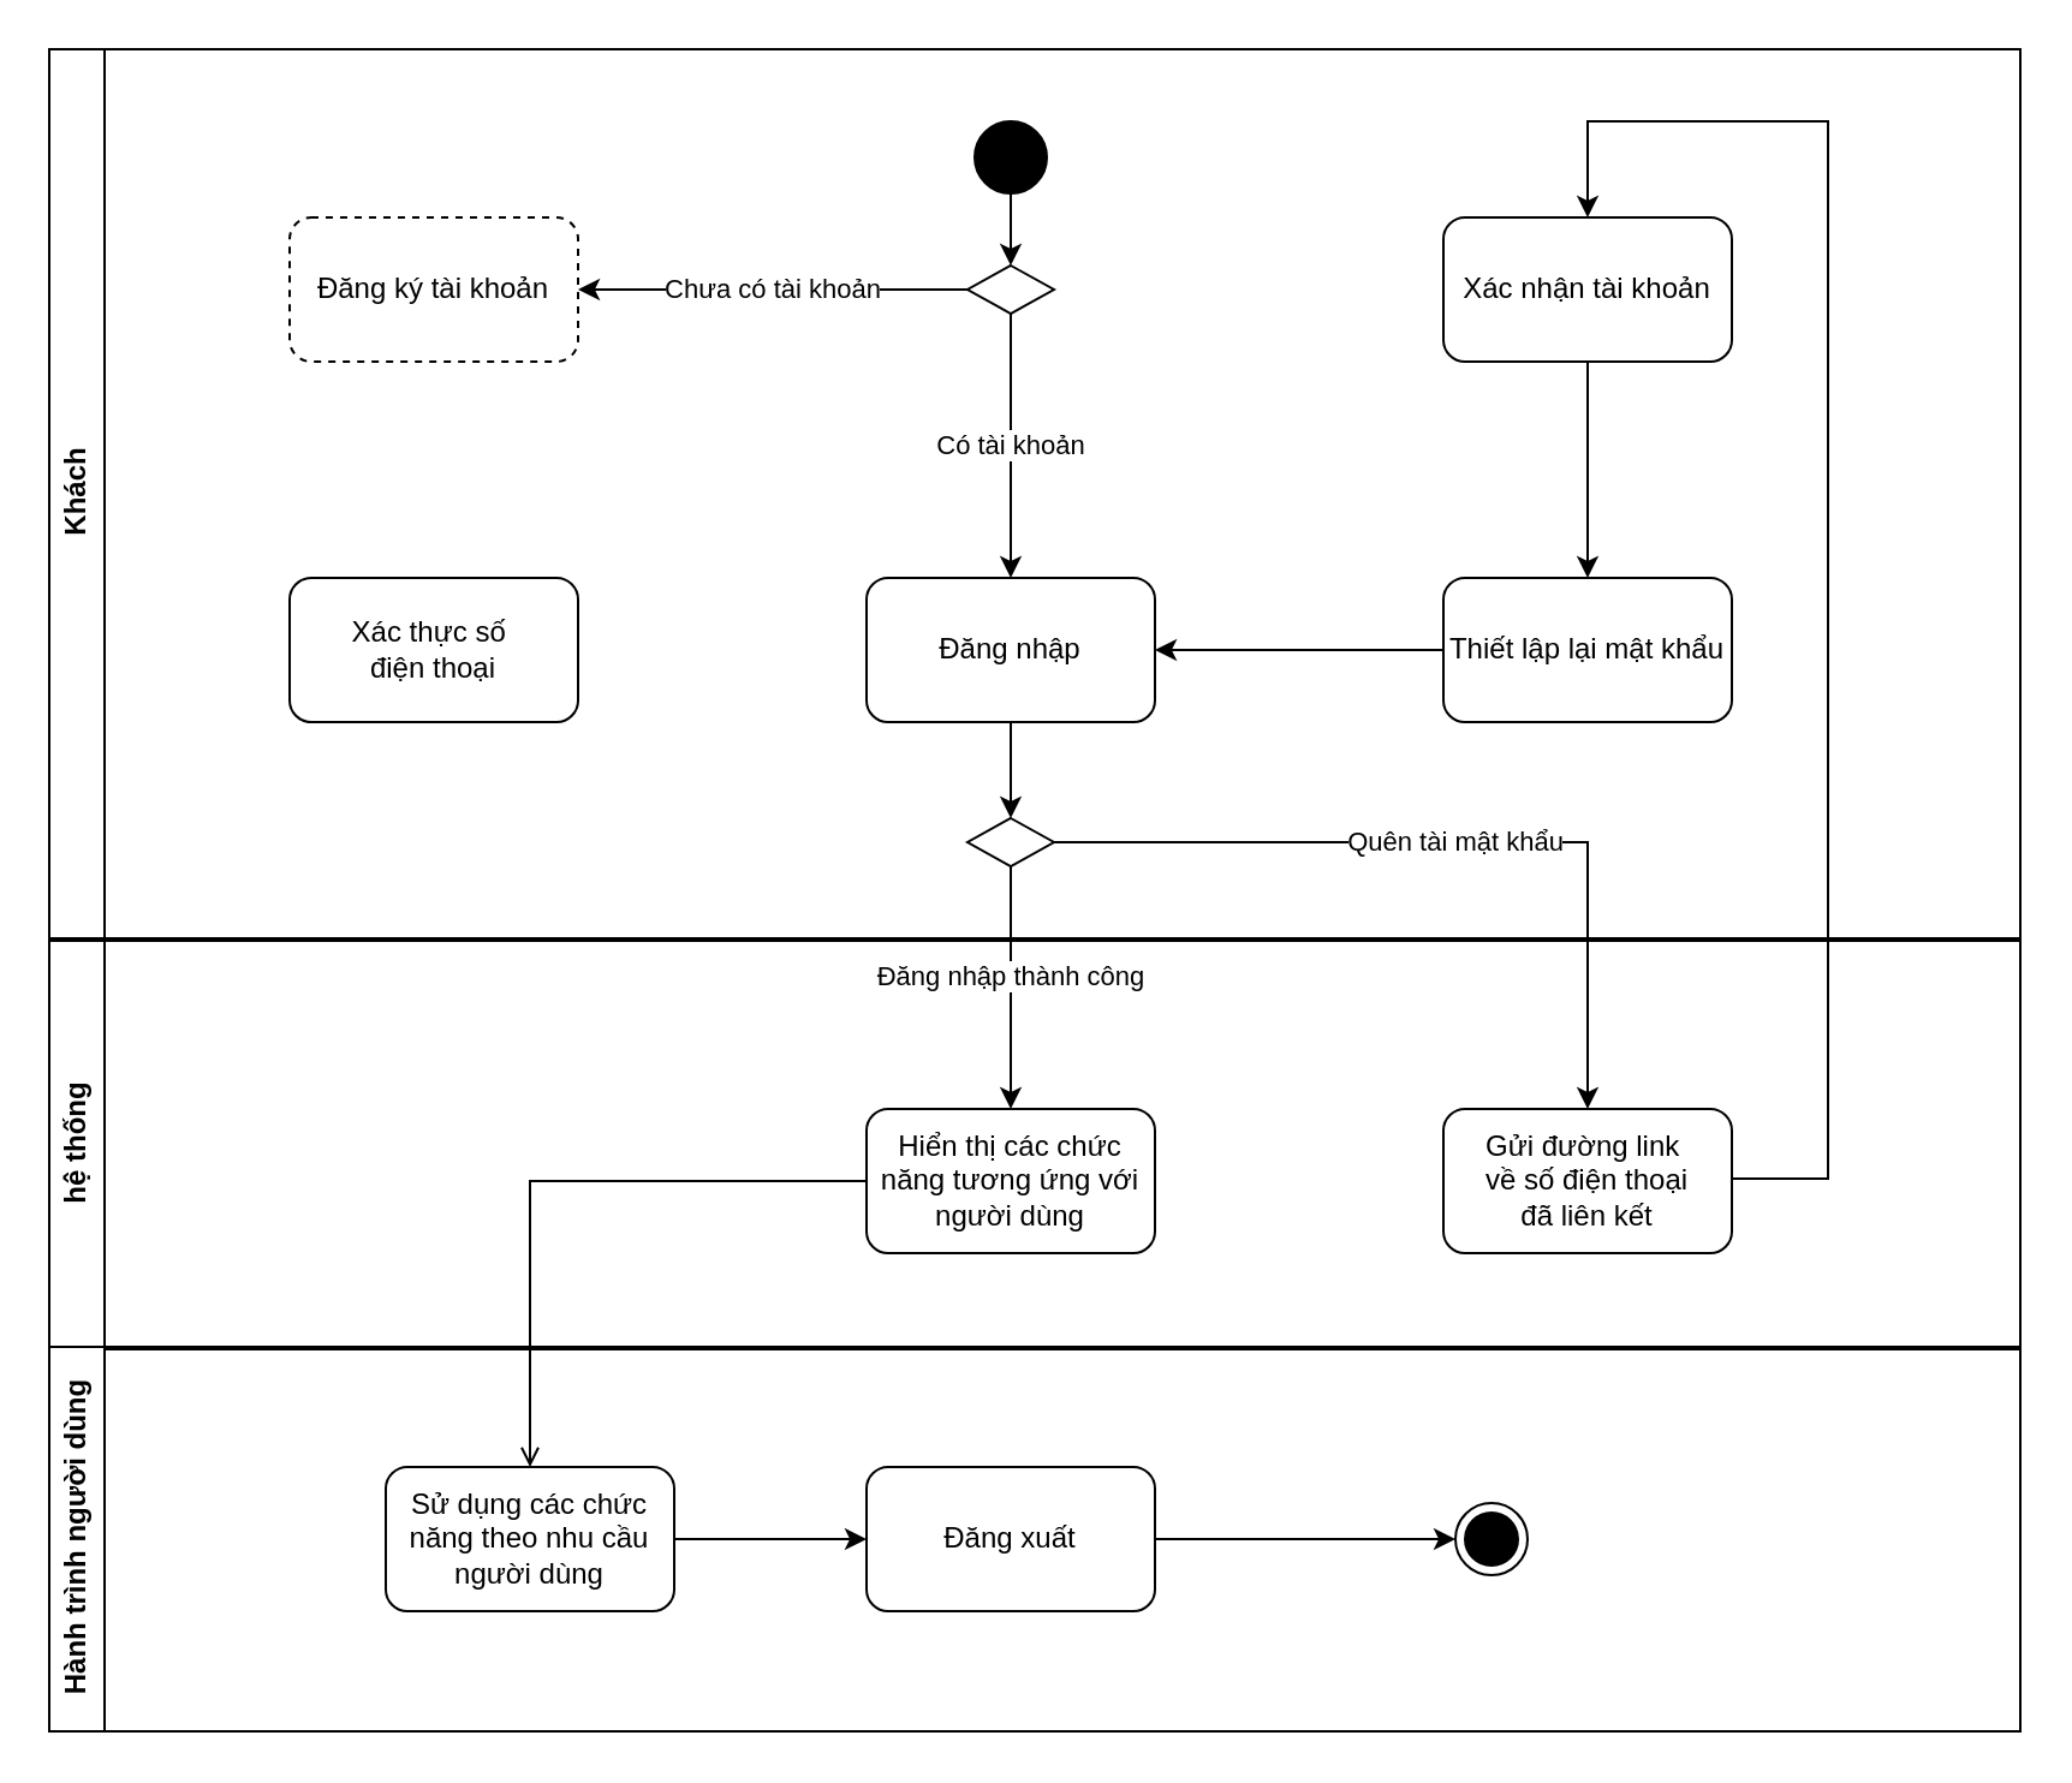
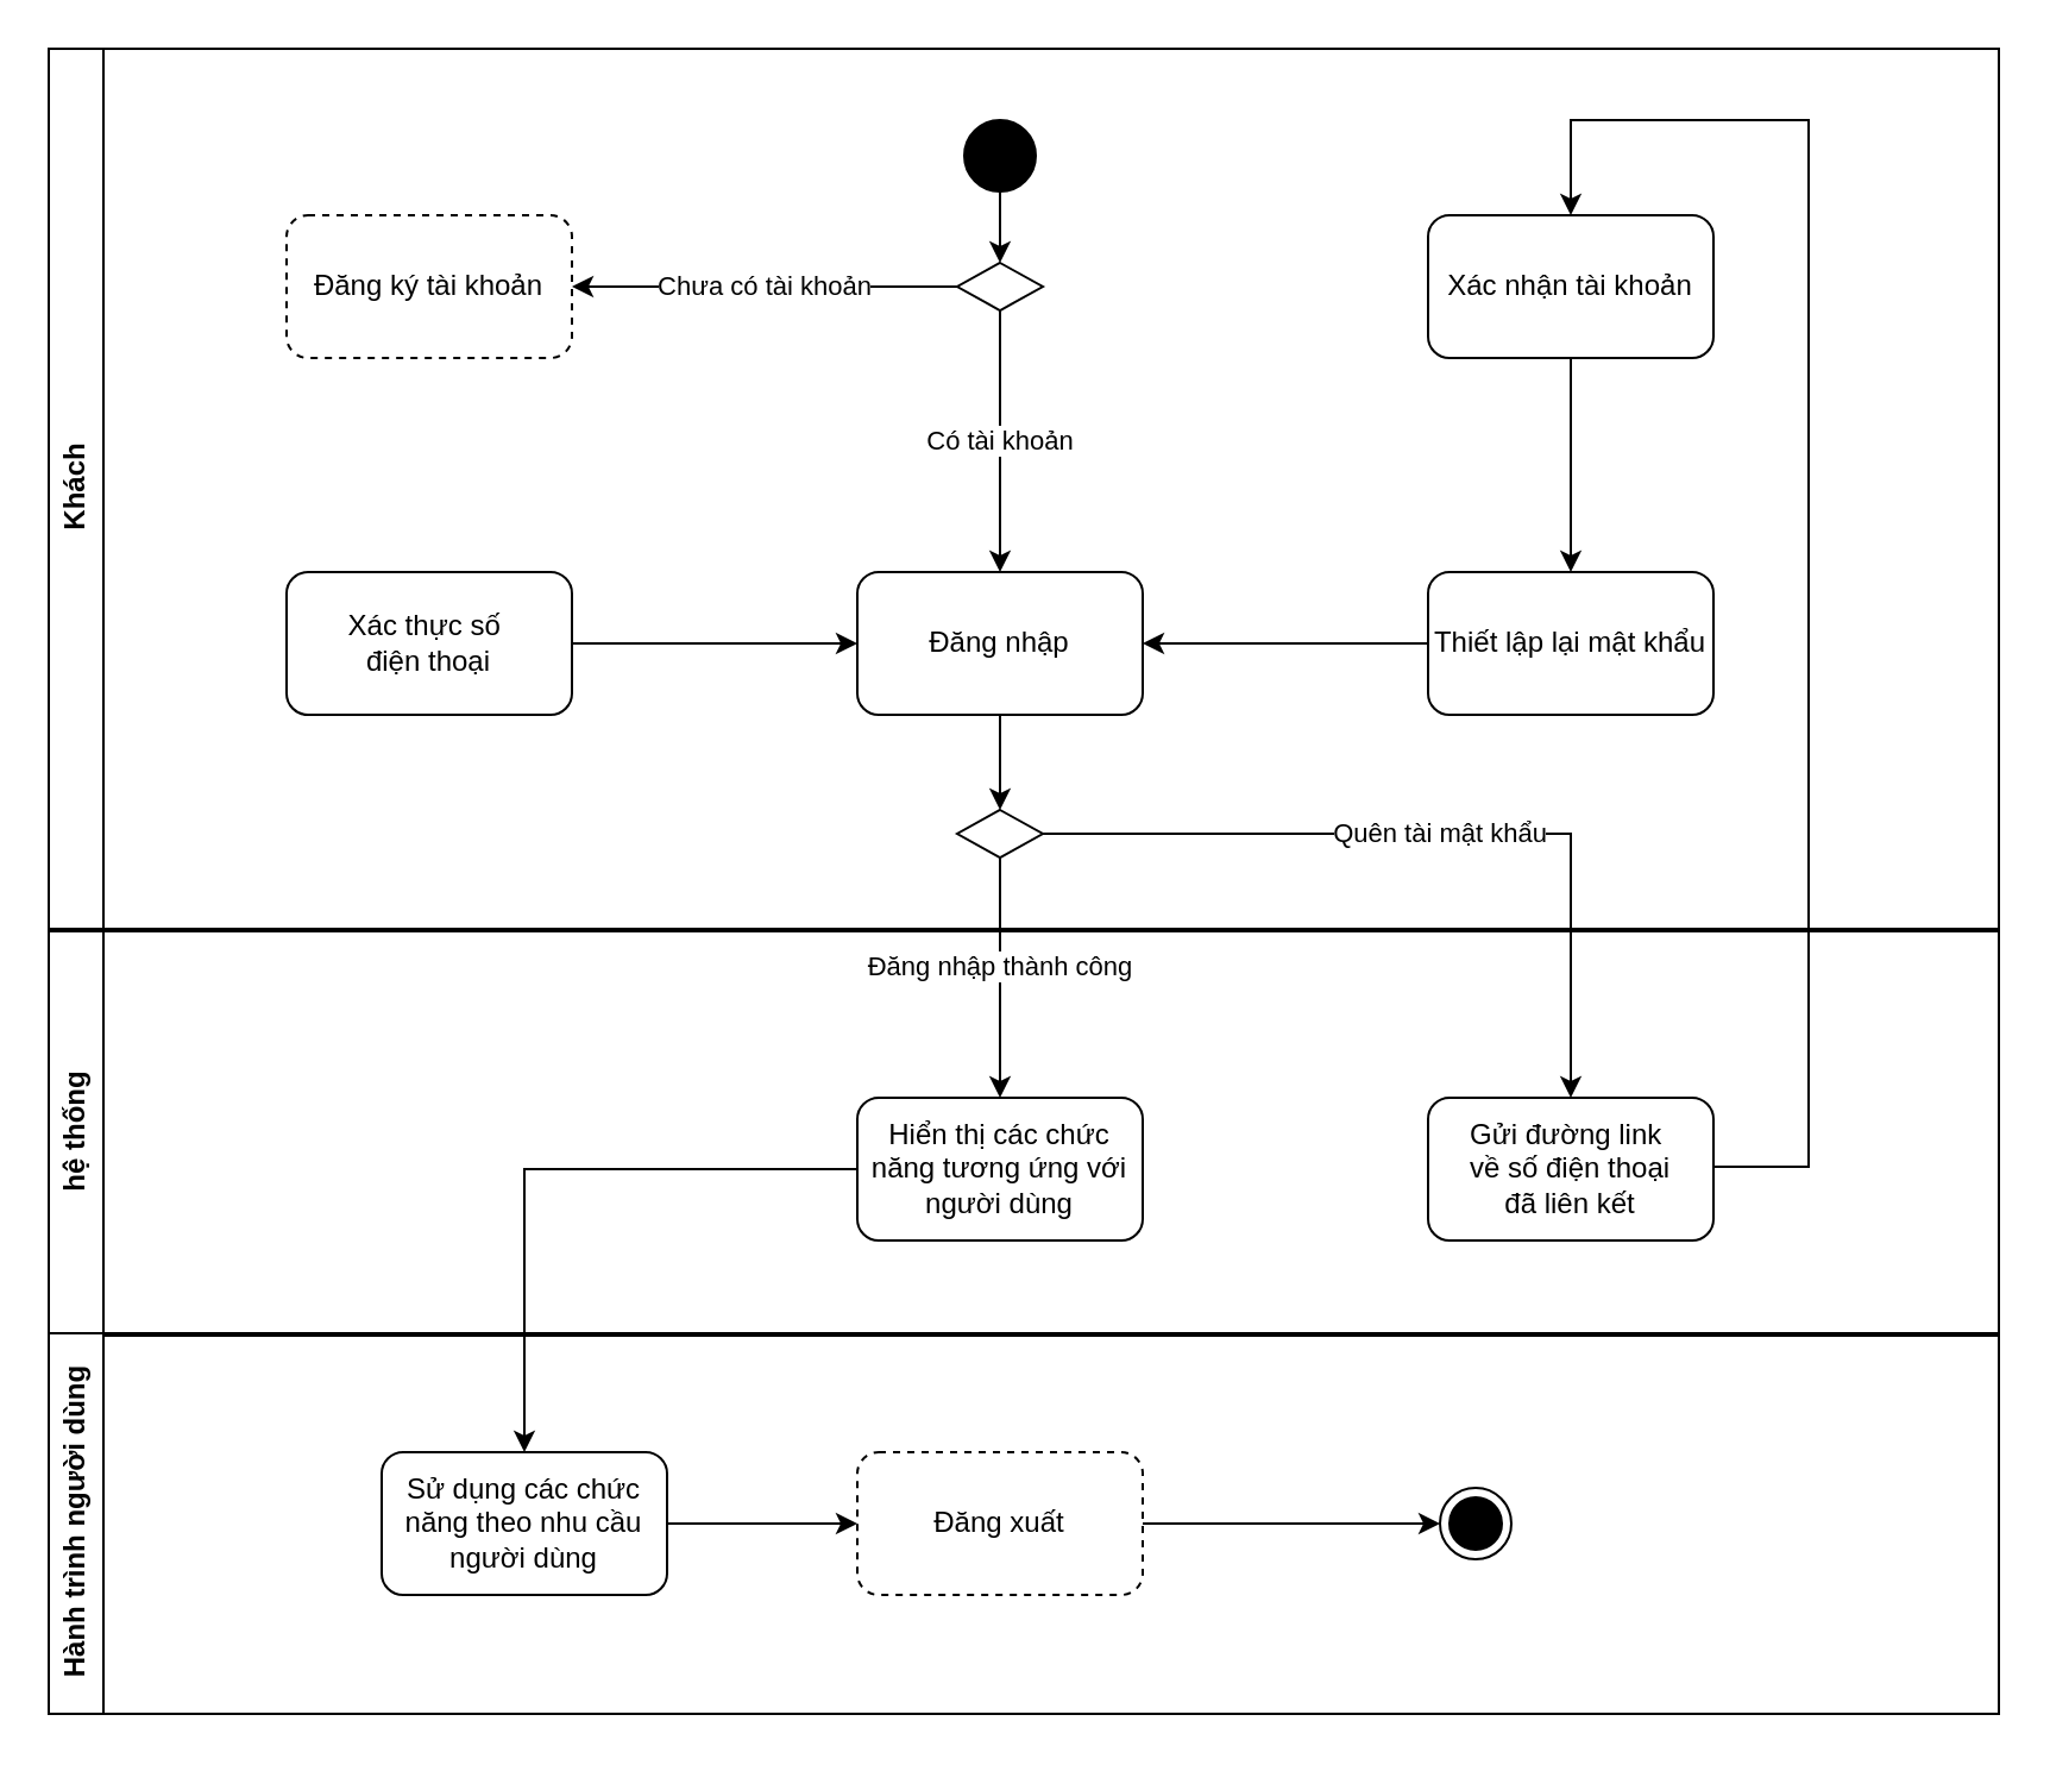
  <mxCell id="0" />
  <mxCell id="1" parent="0" />
  <mxCell id="2" value="hệ thống" style="swimlane;horizontal=0;whiteSpace=wrap;html=1;" vertex="1" parent="1"><mxGeometry y="391" width="820" height="170" as="geometry" x="20" /></mxCell>
  <mxCell id="3" value="Hiển thị các chức năng tương ứng với người dùng" style="rounded=1;whiteSpace=wrap;html=1;" vertex="1" parent="2"><mxGeometry x="340" y="70" width="120" height="60" as="geometry" /></mxCell>
  <mxCell id="4" value="Gửi đường link&amp;nbsp;&lt;div&gt;về số&amp;nbsp;&lt;span style=&quot;background-color: transparent; color: light-dark(rgb(0, 0, 0), rgb(255, 255, 255));&quot;&gt;điện thoại&lt;/span&gt;&lt;/div&gt;&lt;div&gt;&lt;span style=&quot;background-color: transparent; color: light-dark(rgb(0, 0, 0), rgb(255, 255, 255));&quot;&gt;đã liên kết&lt;/span&gt;&lt;/div&gt;" style="rounded=1;whiteSpace=wrap;html=1;" vertex="1" parent="2"><mxGeometry x="580" y="70" width="120" height="60" as="geometry" /></mxCell>
  <mxCell id="5" value="Hành trình người dùng" style="swimlane;horizontal=0;whiteSpace=wrap;html=1;" vertex="1" parent="1"><mxGeometry y="560" width="820" height="160" as="geometry" x="20" /></mxCell>
  <mxCell id="6" style="edgeStyle=orthogonalEdgeStyle;rounded=0;orthogonalLoop=1;jettySize=auto;html=1;exitX=1;exitY=0.5;exitDx=0;exitDy=0;entryX=0;entryY=0.5;entryDx=0;entryDy=0;" edge="1" parent="5" source="7" target="9"><mxGeometry relative="1" as="geometry" /></mxCell>
  <mxCell id="7" value="Sử dụng các chức năng theo nhu cầu người dùng" style="rounded=1;whiteSpace=wrap;html=1;" vertex="1" parent="5"><mxGeometry x="140" y="50" width="120" height="60" as="geometry" /></mxCell>
  <mxCell id="8" style="edgeStyle=orthogonalEdgeStyle;rounded=0;orthogonalLoop=1;jettySize=auto;html=1;exitX=1;exitY=0.5;exitDx=0;exitDy=0;entryX=0;entryY=0.5;entryDx=0;entryDy=0;" edge="1" parent="5" source="9" target="10"><mxGeometry relative="1" as="geometry" /></mxCell>
- <mxCell id="9" value="Đăng xuất" style="rounded=1;whiteSpace=wrap;html=1;" vertex="1" parent="5"><mxGeometry x="340" y="50" width="120" height="60" as="geometry" /></mxCell>
+ <mxCell id="9" value="Đăng xuất" style="rounded=1;whiteSpace=wrap;html=1;dashed=1;" vertex="1" parent="5"><mxGeometry x="340" y="50" width="120" height="60" as="geometry" /></mxCell>
  <mxCell id="10" value="" style="ellipse;html=1;shape=endState;fillColor=strokeColor;" vertex="1" parent="5"><mxGeometry x="585" y="65" width="30" height="30" as="geometry" /></mxCell>
- <mxCell id="11" style="edgeStyle=orthogonalEdgeStyle;rounded=0;orthogonalLoop=1;jettySize=auto;html=1;exitX=0;exitY=0.5;exitDx=0;exitDy=0;entryX=0.5;entryY=0;entryDx=0;entryDy=0;endArrow=open;" edge="1" parent="1" source="3" target="7"><mxGeometry relative="1" as="geometry" /></mxCell>
+ <mxCell id="11" style="edgeStyle=orthogonalEdgeStyle;rounded=0;orthogonalLoop=1;jettySize=auto;html=1;exitX=0;exitY=0.5;exitDx=0;exitDy=0;entryX=0.5;entryY=0;entryDx=0;entryDy=0;" edge="1" parent="1" source="3" target="7"><mxGeometry relative="1" as="geometry" /></mxCell>
  <mxCell id="12" value="Khách" style="swimlane;horizontal=0;whiteSpace=wrap;html=1;" vertex="1" parent="1"><mxGeometry y="20" width="820" height="370" as="geometry" x="20" /></mxCell>
  <mxCell id="13" style="edgeStyle=orthogonalEdgeStyle;rounded=0;orthogonalLoop=1;jettySize=auto;html=1;exitX=0.5;exitY=1;exitDx=0;exitDy=0;entryX=0.5;entryY=0;entryDx=0;entryDy=0;" edge="1" parent="12" source="14" target="17"><mxGeometry relative="1" as="geometry"><mxPoint x="414" y="90" as="targetPoint" /></mxGeometry></mxCell>
  <mxCell id="14" value="" style="ellipse;fillColor=strokeColor;html=1;" vertex="1" parent="12"><mxGeometry x="385" y="30" width="30" height="30" as="geometry" /></mxCell>
  <mxCell id="15" value="Chưa có tài khoản" style="edgeStyle=orthogonalEdgeStyle;rounded=0;orthogonalLoop=1;jettySize=auto;html=1;exitX=0;exitY=0.5;exitDx=0;exitDy=0;entryX=1;entryY=0.5;entryDx=0;entryDy=0;" edge="1" parent="12" source="17" target="18"><mxGeometry relative="1" as="geometry" /></mxCell>
  <mxCell id="16" value="Có tài khoản" style="edgeStyle=orthogonalEdgeStyle;rounded=0;orthogonalLoop=1;jettySize=auto;html=1;exitX=0.5;exitY=1;exitDx=0;exitDy=0;entryX=0.5;entryY=0;entryDx=0;entryDy=0;" edge="1" parent="12" source="17" target="21"><mxGeometry relative="1" as="geometry" /></mxCell>
  <mxCell id="17" value="" style="rhombus;whiteSpace=wrap;html=1;" vertex="1" parent="12"><mxGeometry x="382" y="90" width="36" height="20" as="geometry" /></mxCell>
  <mxCell id="18" value="Đăng ký tài khoản" style="rounded=1;whiteSpace=wrap;html=1;dashed=1;" vertex="1" parent="12"><mxGeometry x="100" y="70" width="120" height="60" as="geometry" /></mxCell>
+ <mxCell id="19" style="edgeStyle=orthogonalEdgeStyle;rounded=0;orthogonalLoop=1;jettySize=auto;html=1;exitX=1;exitY=0.5;exitDx=0;exitDy=0;entryX=0;entryY=0.5;entryDx=0;entryDy=0;" edge="1" parent="12" source="20" target="21"><mxGeometry relative="1" as="geometry" /></mxCell>
  <mxCell id="20" value="Xác thực&lt;span style=&quot;background-color: transparent; color: light-dark(rgb(0, 0, 0), rgb(255, 255, 255));&quot;&gt;&amp;nbsp;số&amp;nbsp;&lt;/span&gt;&lt;div&gt;&lt;span style=&quot;background-color: transparent; color: light-dark(rgb(0, 0, 0), rgb(255, 255, 255));&quot;&gt;điện thoại&lt;/span&gt;&lt;/div&gt;" style="rounded=1;whiteSpace=wrap;html=1;" vertex="1" parent="12"><mxGeometry x="100" y="220" width="120" height="60" as="geometry" /></mxCell>
  <mxCell id="21" value="Đăng nhập" style="rounded=1;whiteSpace=wrap;html=1;" vertex="1" parent="12"><mxGeometry x="340" y="220" width="120" height="60" as="geometry" /></mxCell>
  <mxCell id="22" style="edgeStyle=orthogonalEdgeStyle;rounded=0;orthogonalLoop=1;jettySize=auto;html=1;exitX=0;exitY=0.5;exitDx=0;exitDy=0;entryX=1;entryY=0.5;entryDx=0;entryDy=0;" edge="1" parent="12" source="23" target="21"><mxGeometry relative="1" as="geometry" /></mxCell>
  <mxCell id="23" value="Thiết lập lại mật khẩu" style="rounded=1;whiteSpace=wrap;html=1;" vertex="1" parent="12"><mxGeometry x="580" y="220" width="120" height="60" as="geometry" /></mxCell>
  <mxCell id="24" style="edgeStyle=orthogonalEdgeStyle;rounded=0;orthogonalLoop=1;jettySize=auto;html=1;exitX=0.5;exitY=1;exitDx=0;exitDy=0;entryX=0.5;entryY=0;entryDx=0;entryDy=0;" edge="1" parent="12" source="25" target="23"><mxGeometry relative="1" as="geometry" /></mxCell>
  <mxCell id="25" value="Xác nhận tài khoản" style="rounded=1;whiteSpace=wrap;html=1;" vertex="1" parent="12"><mxGeometry x="580" y="70" width="120" height="60" as="geometry" /></mxCell>
  <mxCell id="26" value="" style="rhombus;whiteSpace=wrap;html=1;" vertex="1" parent="12"><mxGeometry x="382" y="320" width="36" height="20" as="geometry" /></mxCell>
  <mxCell id="27" style="edgeStyle=orthogonalEdgeStyle;rounded=0;orthogonalLoop=1;jettySize=auto;html=1;exitX=0.5;exitY=1;exitDx=0;exitDy=0;entryX=0.5;entryY=0;entryDx=0;entryDy=0;" edge="1" parent="12" source="21" target="26"><mxGeometry relative="1" as="geometry" /></mxCell>
  <mxCell id="28" style="edgeStyle=orthogonalEdgeStyle;rounded=0;orthogonalLoop=1;jettySize=auto;html=1;exitX=1;exitY=0.5;exitDx=0;exitDy=0;entryX=0.5;entryY=0;entryDx=0;entryDy=0;" edge="1" parent="1" source="4" target="25"><mxGeometry relative="1" as="geometry"><Array as="points"><mxPoint x="760" y="490" /><mxPoint x="760" y="50" /><mxPoint x="660" y="50" /></Array></mxGeometry></mxCell>
  <mxCell id="29" style="edgeStyle=orthogonalEdgeStyle;rounded=0;orthogonalLoop=1;jettySize=auto;html=1;exitX=0.5;exitY=1;exitDx=0;exitDy=0;entryX=0.5;entryY=0;entryDx=0;entryDy=0;" edge="1" parent="1" source="26" target="3"><mxGeometry relative="1" as="geometry"><mxPoint x="420" y="510" as="targetPoint" /></mxGeometry></mxCell>
  <mxCell id="30" value="Đăng nhập thành công" style="edgeLabel;html=1;align=center;verticalAlign=middle;resizable=0;points=[];" vertex="1" connectable="0" parent="29"><mxGeometry x="-0.114" y="-1" relative="1" as="geometry"><mxPoint as="offset" /></mxGeometry></mxCell>
  <mxCell id="31" value="Quên tài mật khẩu" style="edgeStyle=orthogonalEdgeStyle;rounded=0;orthogonalLoop=1;jettySize=auto;html=1;exitX=1;exitY=0.5;exitDx=0;exitDy=0;entryX=0.5;entryY=0;entryDx=0;entryDy=0;" edge="1" parent="1" source="26" target="4"><mxGeometry relative="1" as="geometry"><mxPoint x="570" y="450" as="targetPoint" /></mxGeometry></mxCell>
